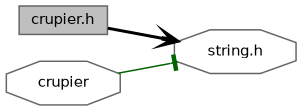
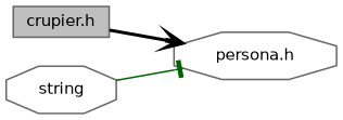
  digraph {
    rankdir=LR
    node [color=gray40 fillcolor=white fontname=Helvetica fontsize=10 shape=octagon style=filled]
    edge [fontname=Helvetica fontsize=10 labelfontname=Helvetica labelfontsize=10]
    n1 [fillcolor=grey75 fontcolor=black height=0.2 label="crupier.h" shape=box width=0.4]
-   n2 [height=0.2 label="string.h" width=0.4]
-   n3 [height=0.2 label=crupier width=0.4]
+   n2 [height=0.2 label="persona.h" width=0.4]
+   n3 [height=0.2 label=string width=0.4]
    n1 -> n2 [arrowhead=vee color=black style=bold]
    n3 -> n2 [arrowhead=tee color=darkgreen style=solid]
  }
